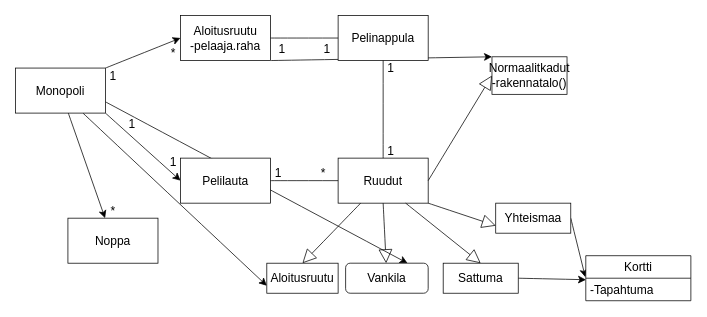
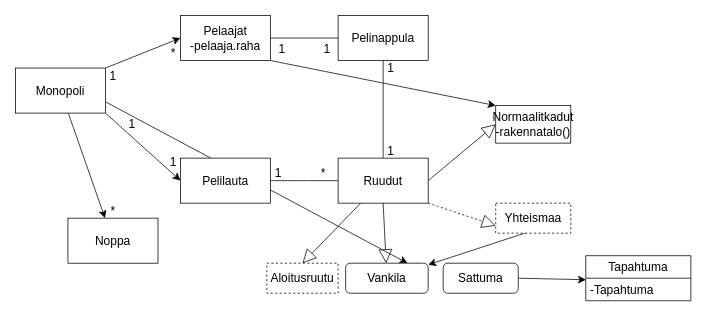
  <mxCell id="0" />
  <mxCell id="1" parent="0" />
- <mxCell id="2" style="edgeStyle=none;curved=1;rounded=0;orthogonalLoop=1;jettySize=auto;html=1;exitX=0.75;exitY=1;exitDx=0;exitDy=0;fontSize=12;startSize=8;endSize=8;entryX=0;entryY=0.75;entryDx=0;entryDy=0;" edge="1" parent="1" source="7" target="28"><mxGeometry relative="1" as="geometry"><mxPoint x="119.889" y="180.333" as="targetPoint" /></mxGeometry></mxCell>
  <mxCell id="3" style="edgeStyle=none;curved=1;rounded=0;orthogonalLoop=1;jettySize=auto;html=1;exitX=1;exitY=0;exitDx=0;exitDy=0;entryX=0;entryY=0.5;entryDx=0;entryDy=0;fontSize=12;startSize=8;endSize=8;" edge="1" parent="1" source="7" target="9"><mxGeometry relative="1" as="geometry" /></mxCell>
  <mxCell id="4" style="edgeStyle=none;curved=1;rounded=0;orthogonalLoop=1;jettySize=auto;html=1;exitX=1;exitY=1;exitDx=0;exitDy=0;entryX=0;entryY=0.5;entryDx=0;entryDy=0;fontSize=12;startSize=8;endSize=8;" edge="1" parent="1" source="7" target="11"><mxGeometry relative="1" as="geometry" /></mxCell>
  <mxCell id="5" value="" style="edgeStyle=none;curved=1;rounded=0;orthogonalLoop=1;jettySize=auto;html=1;fontSize=12;startSize=8;endSize=8;" edge="1" parent="1" source="7" target="25"><mxGeometry relative="1" as="geometry" /></mxCell>
  <mxCell id="6" style="edgeStyle=none;curved=1;rounded=0;orthogonalLoop=1;jettySize=auto;html=1;exitX=1;exitY=0.75;exitDx=0;exitDy=0;entryX=0.75;entryY=0;entryDx=0;entryDy=0;fontSize=12;startSize=8;endSize=8;" edge="1" parent="1" source="7" target="29"><mxGeometry relative="1" as="geometry" /></mxCell>
  <mxCell id="7" value="Monopoli" style="rounded=0;whiteSpace=wrap;html=1;fontSize=16;" vertex="1" parent="1"><mxGeometry x="20" y="90" width="120" height="60" as="geometry" /></mxCell>
  <mxCell id="8" style="edgeStyle=none;curved=1;rounded=0;orthogonalLoop=1;jettySize=auto;html=1;exitX=1;exitY=1;exitDx=0;exitDy=0;entryX=0;entryY=0;entryDx=0;entryDy=0;fontSize=12;startSize=8;endSize=8;" edge="1" parent="1" source="9" target="35"><mxGeometry relative="1" as="geometry" /></mxCell>
- <mxCell id="9" value="Aloitusruutu&lt;br&gt;-pelaaja.raha" style="rounded=0;whiteSpace=wrap;html=1;fontSize=16;" vertex="1" parent="1"><mxGeometry x="240" y="20" width="120" height="60" as="geometry" /></mxCell>
+ <mxCell id="9" value="Pelaajat&lt;br&gt;-pelaaja.raha" style="rounded=0;whiteSpace=wrap;html=1;fontSize=16;" vertex="1" parent="1"><mxGeometry x="240" y="20" width="120" height="60" as="geometry" /></mxCell>
  <mxCell id="10" value="Pelinappula" style="rounded=0;whiteSpace=wrap;html=1;fontSize=16;" vertex="1" parent="1"><mxGeometry x="450" y="20" width="120" height="60" as="geometry" /></mxCell>
  <mxCell id="11" value="Pelilauta" style="rounded=0;whiteSpace=wrap;html=1;fontSize=16;" vertex="1" parent="1"><mxGeometry x="240" y="210" width="120" height="60" as="geometry" /></mxCell>
  <mxCell id="12" value="Ruudut" style="rounded=0;whiteSpace=wrap;html=1;fontSize=16;" vertex="1" parent="1"><mxGeometry x="450" y="210" width="120" height="60" as="geometry" /></mxCell>
  <mxCell id="13" value="" style="endArrow=none;html=1;rounded=0;fontSize=12;startSize=8;endSize=8;curved=1;exitX=1;exitY=0.5;exitDx=0;exitDy=0;entryX=0;entryY=0.5;entryDx=0;entryDy=0;" edge="1" parent="1" source="11" target="12"><mxGeometry width="50" height="50" relative="1" as="geometry"><mxPoint x="300" y="200" as="sourcePoint" /><mxPoint x="350" y="150" as="targetPoint" /></mxGeometry></mxCell>
  <mxCell id="14" value="" style="endArrow=none;html=1;rounded=0;fontSize=12;startSize=8;endSize=8;curved=1;entryX=0;entryY=0.5;entryDx=0;entryDy=0;exitX=1;exitY=0.5;exitDx=0;exitDy=0;" edge="1" parent="1" source="9" target="10"><mxGeometry width="50" height="50" relative="1" as="geometry"><mxPoint x="300" y="200" as="sourcePoint" /><mxPoint x="350" y="150" as="targetPoint" /></mxGeometry></mxCell>
  <mxCell id="15" value="" style="endArrow=none;html=1;rounded=0;fontSize=12;startSize=8;endSize=8;curved=1;entryX=0.5;entryY=1;entryDx=0;entryDy=0;exitX=0.5;exitY=0;exitDx=0;exitDy=0;" edge="1" parent="1" source="12" target="10"><mxGeometry width="50" height="50" relative="1" as="geometry"><mxPoint x="300" y="200" as="sourcePoint" /><mxPoint x="350" y="150" as="targetPoint" /></mxGeometry></mxCell>
  <mxCell id="16" value="1" style="text;html=1;align=center;verticalAlign=middle;resizable=0;points=[];autosize=1;strokeColor=none;fillColor=none;fontSize=16;" vertex="1" parent="1"><mxGeometry x="215" y="200" width="30" height="30" as="geometry" /></mxCell>
  <mxCell id="17" value="1" style="text;html=1;align=center;verticalAlign=middle;resizable=0;points=[];autosize=1;strokeColor=none;fillColor=none;fontSize=16;" vertex="1" parent="1"><mxGeometry x="160" y="150" width="30" height="30" as="geometry" /></mxCell>
  <mxCell id="18" value="*" style="text;html=1;align=center;verticalAlign=middle;resizable=0;points=[];autosize=1;strokeColor=none;fillColor=none;fontSize=16;" vertex="1" parent="1"><mxGeometry x="215" y="55" width="30" height="30" as="geometry" /></mxCell>
  <mxCell id="19" value="1" style="text;html=1;align=center;verticalAlign=middle;resizable=0;points=[];autosize=1;strokeColor=none;fillColor=none;fontSize=16;" vertex="1" parent="1"><mxGeometry x="135" y="85" width="30" height="30" as="geometry" /></mxCell>
  <mxCell id="20" value="1" style="text;html=1;align=center;verticalAlign=middle;resizable=0;points=[];autosize=1;strokeColor=none;fillColor=none;fontSize=16;" vertex="1" parent="1"><mxGeometry x="360" y="50" width="30" height="30" as="geometry" /></mxCell>
  <mxCell id="21" value="1" style="text;html=1;align=center;verticalAlign=middle;resizable=0;points=[];autosize=1;strokeColor=none;fillColor=none;fontSize=16;" vertex="1" parent="1"><mxGeometry x="420" y="50" width="30" height="30" as="geometry" /></mxCell>
  <mxCell id="22" value="1" style="text;html=1;align=center;verticalAlign=middle;resizable=0;points=[];autosize=1;strokeColor=none;fillColor=none;fontSize=16;" vertex="1" parent="1"><mxGeometry x="355" y="215" width="30" height="30" as="geometry" /></mxCell>
  <mxCell id="23" value="1" style="text;html=1;align=center;verticalAlign=middle;resizable=0;points=[];autosize=1;strokeColor=none;fillColor=none;fontSize=16;" vertex="1" parent="1"><mxGeometry x="505" y="185" width="30" height="30" as="geometry" /></mxCell>
  <mxCell id="24" value="1" style="text;html=1;align=center;verticalAlign=middle;resizable=0;points=[];autosize=1;strokeColor=none;fillColor=none;fontSize=16;" vertex="1" parent="1"><mxGeometry x="505" y="75" width="30" height="30" as="geometry" /></mxCell>
  <mxCell id="25" value="Noppa" style="whiteSpace=wrap;html=1;fontSize=16;" vertex="1" parent="1"><mxGeometry x="90" y="290" width="120" height="60" as="geometry" /></mxCell>
  <mxCell id="26" value="*" style="text;html=1;align=center;verticalAlign=middle;resizable=0;points=[];autosize=1;strokeColor=none;fillColor=none;fontSize=16;" vertex="1" parent="1"><mxGeometry x="415" y="215" width="30" height="30" as="geometry" /></mxCell>
  <mxCell id="27" value="*" style="text;html=1;align=center;verticalAlign=middle;resizable=0;points=[];autosize=1;strokeColor=none;fillColor=none;fontSize=16;" vertex="1" parent="1"><mxGeometry x="135" y="265" width="30" height="30" as="geometry" /></mxCell>
- <mxCell id="28" value="Aloitusruutu" style="whiteSpace=wrap;html=1;fontSize=16;" vertex="1" parent="1"><mxGeometry x="355" y="350" width="95" height="40" as="geometry" /></mxCell>
+ <mxCell id="28" value="Aloitusruutu" style="whiteSpace=wrap;html=1;fontSize=16;dashed=1;" vertex="1" parent="1"><mxGeometry x="355" y="350" width="95" height="40" as="geometry" /></mxCell>
  <mxCell id="29" value="Vankila" style="whiteSpace=wrap;html=1;fontSize=16;rounded=1;" vertex="1" parent="1"><mxGeometry x="460" y="350" width="110" height="40" as="geometry" /></mxCell>
  <mxCell id="30" style="edgeStyle=none;curved=1;rounded=0;orthogonalLoop=1;jettySize=auto;html=1;exitX=1;exitY=0.5;exitDx=0;exitDy=0;entryX=0.002;entryY=0.067;entryDx=0;entryDy=0;entryPerimeter=0;fontSize=12;startSize=8;endSize=8;" edge="1" parent="1" source="31" target="42"><mxGeometry relative="1" as="geometry" /></mxCell>
- <mxCell id="31" value="Sattuma" style="whiteSpace=wrap;html=1;fontSize=16;" vertex="1" parent="1"><mxGeometry x="590" y="350" width="100" height="40" as="geometry" /></mxCell>
+ <mxCell id="31" value="Sattuma" style="whiteSpace=wrap;html=1;fontSize=16;rounded=1;" vertex="1" parent="1"><mxGeometry x="590" y="350" width="100" height="40" as="geometry" /></mxCell>
  <mxCell id="32" style="edgeStyle=none;curved=1;rounded=0;orthogonalLoop=1;jettySize=auto;html=1;exitX=1;exitY=0;exitDx=0;exitDy=0;fontSize=12;startSize=8;endSize=8;" edge="1" parent="1" source="29" target="29"><mxGeometry relative="1" as="geometry" /></mxCell>
- <mxCell id="33" style="edgeStyle=none;curved=1;rounded=0;orthogonalLoop=1;jettySize=auto;html=1;exitX=1;exitY=0.5;exitDx=0;exitDy=0;entryX=-0.004;entryY=-0.044;entryDx=0;entryDy=0;entryPerimeter=0;fontSize=12;startSize=8;endSize=8;" edge="1" parent="1" source="34" target="42"><mxGeometry relative="1" as="geometry" /></mxCell>
- <mxCell id="34" value="Yhteismaa" style="whiteSpace=wrap;html=1;fontSize=16;" vertex="1" parent="1"><mxGeometry x="660" y="270" width="100" height="40" as="geometry" /></mxCell>
- <mxCell id="35" value="Normaalitkadut&lt;br&gt;-rakennatalo()" style="whiteSpace=wrap;html=1;fontSize=16;" vertex="1" parent="1"><mxGeometry x="655" y="75" width="100" height="50" as="geometry" /></mxCell>
+ <mxCell id="33" style="edgeStyle=none;curved=1;rounded=0;orthogonalLoop=1;jettySize=auto;html=1;exitX=1;exitY=0.5;exitDx=0;exitDy=0;fontSize=12;startSize=8;endSize=8;" edge="1" parent="1" source="34" target="29"><mxGeometry relative="1" as="geometry" /></mxCell>
+ <mxCell id="34" value="Yhteismaa" style="whiteSpace=wrap;html=1;fontSize=16;dashed=1;" vertex="1" parent="1"><mxGeometry x="660" y="270" width="100" height="40" as="geometry" /></mxCell>
+ <mxCell id="35" value="Normaalitkadut&lt;br&gt;-rakennatalo()" style="whiteSpace=wrap;html=1;fontSize=16;" vertex="1" parent="1"><mxGeometry x="660" y="140" width="100" height="50" as="geometry" /></mxCell>
  <mxCell id="36" value="" style="endArrow=block;endSize=16;endFill=0;html=1;rounded=0;fontSize=12;curved=1;exitX=1;exitY=0.5;exitDx=0;exitDy=0;entryX=0;entryY=0.5;entryDx=0;entryDy=0;" edge="1" parent="1" source="12" target="35"><mxGeometry width="160" relative="1" as="geometry"><mxPoint x="490" y="320" as="sourcePoint" /><mxPoint x="650" y="320" as="targetPoint" /></mxGeometry></mxCell>
- <mxCell id="37" value="" style="endArrow=block;endSize=16;endFill=0;html=1;rounded=0;fontSize=12;curved=1;exitX=1;exitY=1;exitDx=0;exitDy=0;entryX=0;entryY=0.75;entryDx=0;entryDy=0;" edge="1" parent="1" source="12" target="34"><mxGeometry width="160" relative="1" as="geometry"><mxPoint x="590" y="260" as="sourcePoint" /><mxPoint x="680" y="185" as="targetPoint" /></mxGeometry></mxCell>
- <mxCell id="38" value="" style="endArrow=block;endSize=16;endFill=0;html=1;rounded=0;fontSize=12;curved=1;entryX=0.5;entryY=0;entryDx=0;entryDy=0;exitX=0.75;exitY=1;exitDx=0;exitDy=0;" edge="1" parent="1" source="12" target="31"><mxGeometry width="160" relative="1" as="geometry"><mxPoint x="590" y="270" as="sourcePoint" /><mxPoint x="690" y="195" as="targetPoint" /></mxGeometry></mxCell>
+ <mxCell id="37" value="" style="endArrow=block;endSize=16;endFill=0;html=1;rounded=0;fontSize=12;curved=1;exitX=1;exitY=1;exitDx=0;exitDy=0;entryX=0;entryY=0.75;entryDx=0;entryDy=0;dashed=1;" edge="1" parent="1" source="12" target="34"><mxGeometry width="160" relative="1" as="geometry"><mxPoint x="590" y="260" as="sourcePoint" /><mxPoint x="680" y="185" as="targetPoint" /></mxGeometry></mxCell>
  <mxCell id="39" value="" style="endArrow=block;endSize=16;endFill=0;html=1;rounded=0;fontSize=12;curved=1;exitX=0.5;exitY=1;exitDx=0;exitDy=0;" edge="1" parent="1" source="12" target="29"><mxGeometry width="160" relative="1" as="geometry"><mxPoint x="610" y="280" as="sourcePoint" /><mxPoint x="700" y="205" as="targetPoint" /></mxGeometry></mxCell>
  <mxCell id="40" value="" style="endArrow=block;endSize=16;endFill=0;html=1;rounded=0;fontSize=12;curved=1;exitX=0.25;exitY=1;exitDx=0;exitDy=0;entryX=0.5;entryY=0;entryDx=0;entryDy=0;" edge="1" parent="1" source="12" target="28"><mxGeometry width="160" relative="1" as="geometry"><mxPoint x="620" y="290" as="sourcePoint" /><mxPoint x="710" y="215" as="targetPoint" /></mxGeometry></mxCell>
- <mxCell id="41" value="Kortti" style="swimlane;fontStyle=0;childLayout=stackLayout;horizontal=1;startSize=30;horizontalStack=0;resizeParent=1;resizeParentMax=0;resizeLast=0;collapsible=1;marginBottom=0;whiteSpace=wrap;html=1;fontSize=16;" vertex="1" parent="1"><mxGeometry x="780" y="340" width="140" height="60" as="geometry" /></mxCell>
+ <mxCell id="41" value="Tapahtuma" style="swimlane;fontStyle=0;childLayout=stackLayout;horizontal=1;startSize=30;horizontalStack=0;resizeParent=1;resizeParentMax=0;resizeLast=0;collapsible=1;marginBottom=0;whiteSpace=wrap;html=1;fontSize=16;" vertex="1" parent="1"><mxGeometry x="780" y="340" width="140" height="60" as="geometry" /></mxCell>
  <mxCell id="42" value="-Tapahtuma" style="text;strokeColor=none;fillColor=none;align=left;verticalAlign=middle;spacingLeft=4;spacingRight=4;overflow=hidden;points=[[0,0.5],[1,0.5]];portConstraint=eastwest;rotatable=0;whiteSpace=wrap;html=1;fontSize=16;" vertex="1" parent="41"><mxGeometry y="30" width="140" height="30" as="geometry" /></mxCell>
